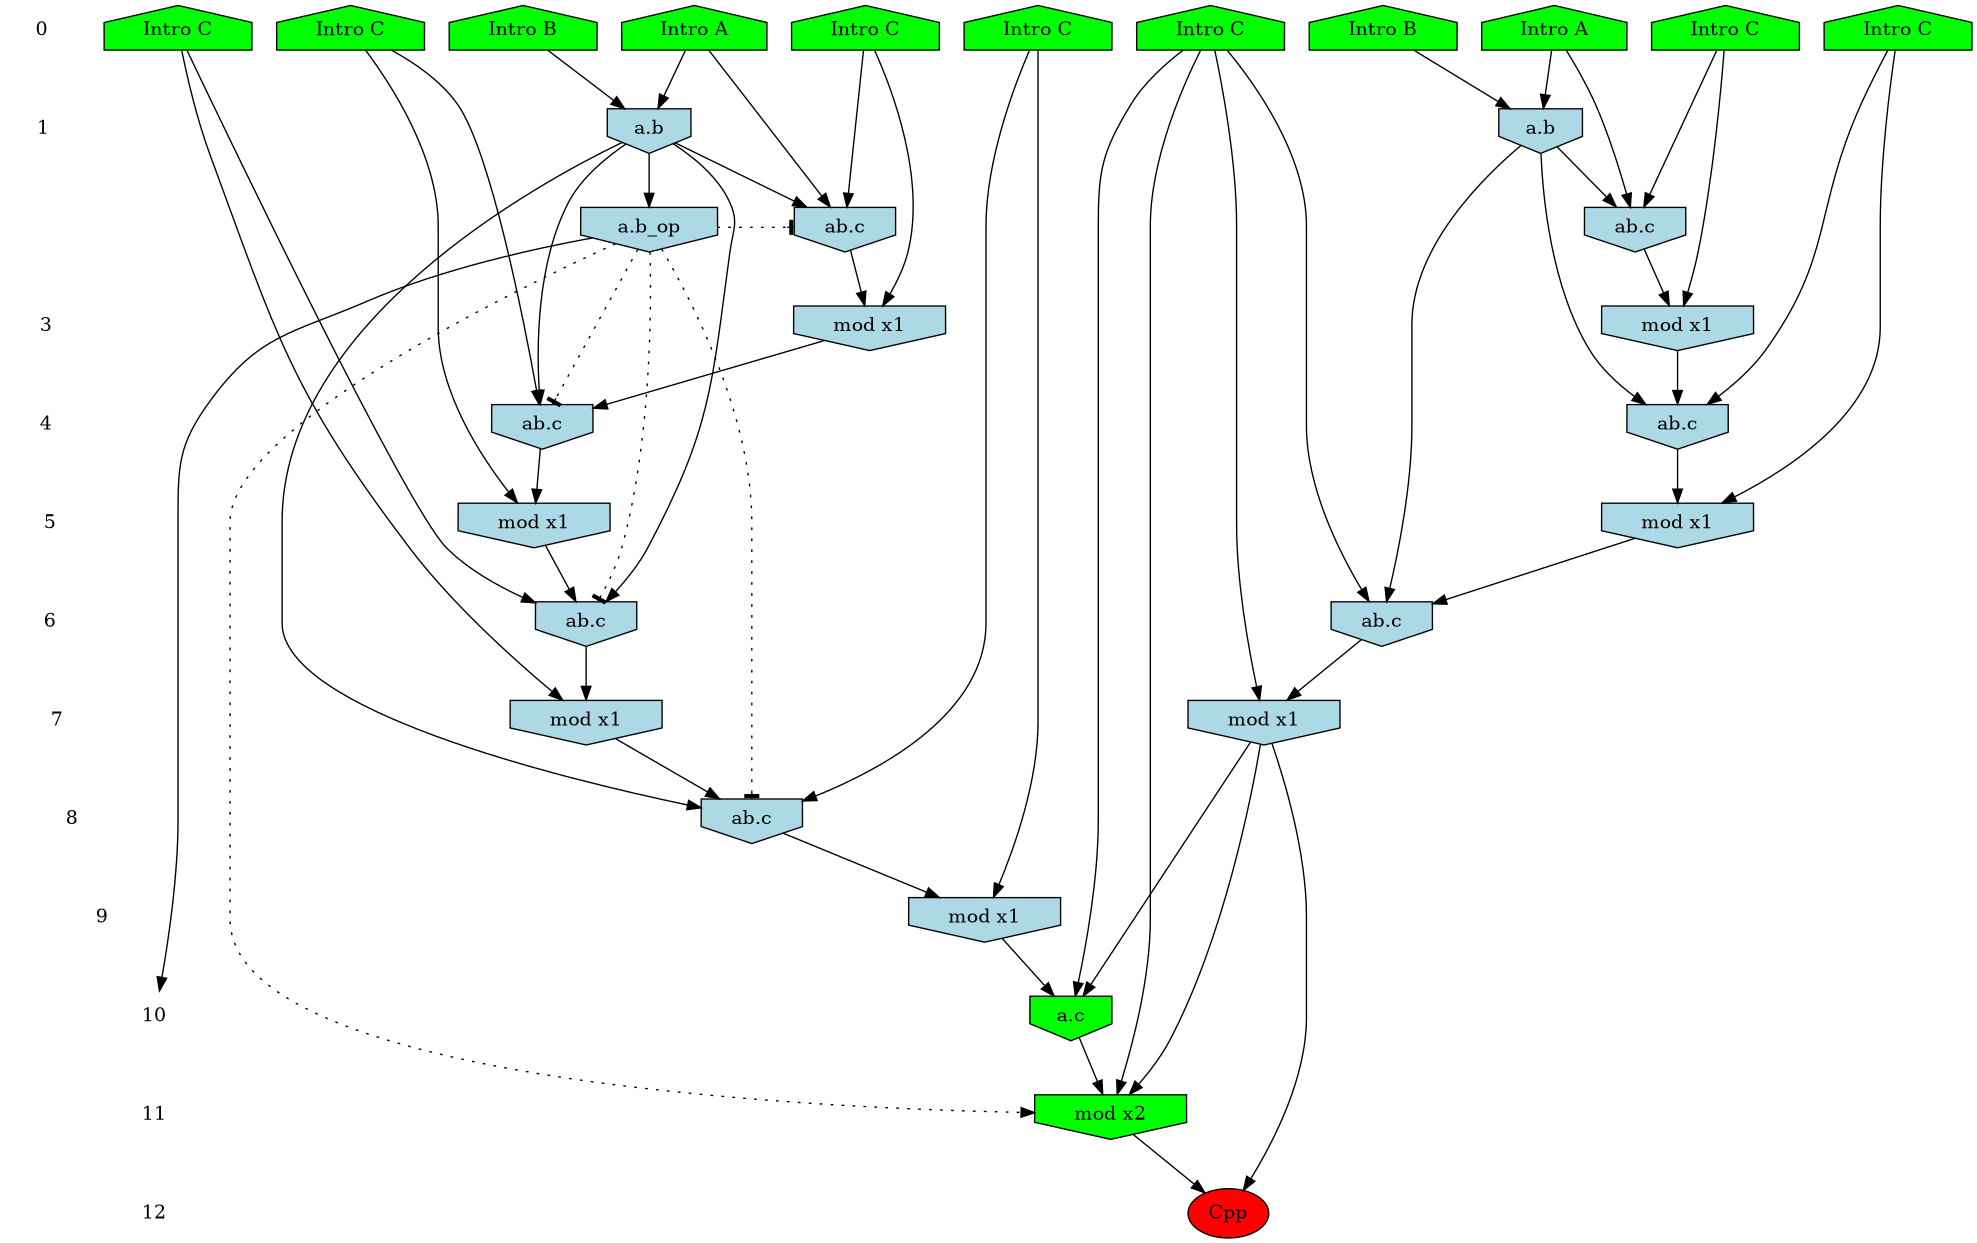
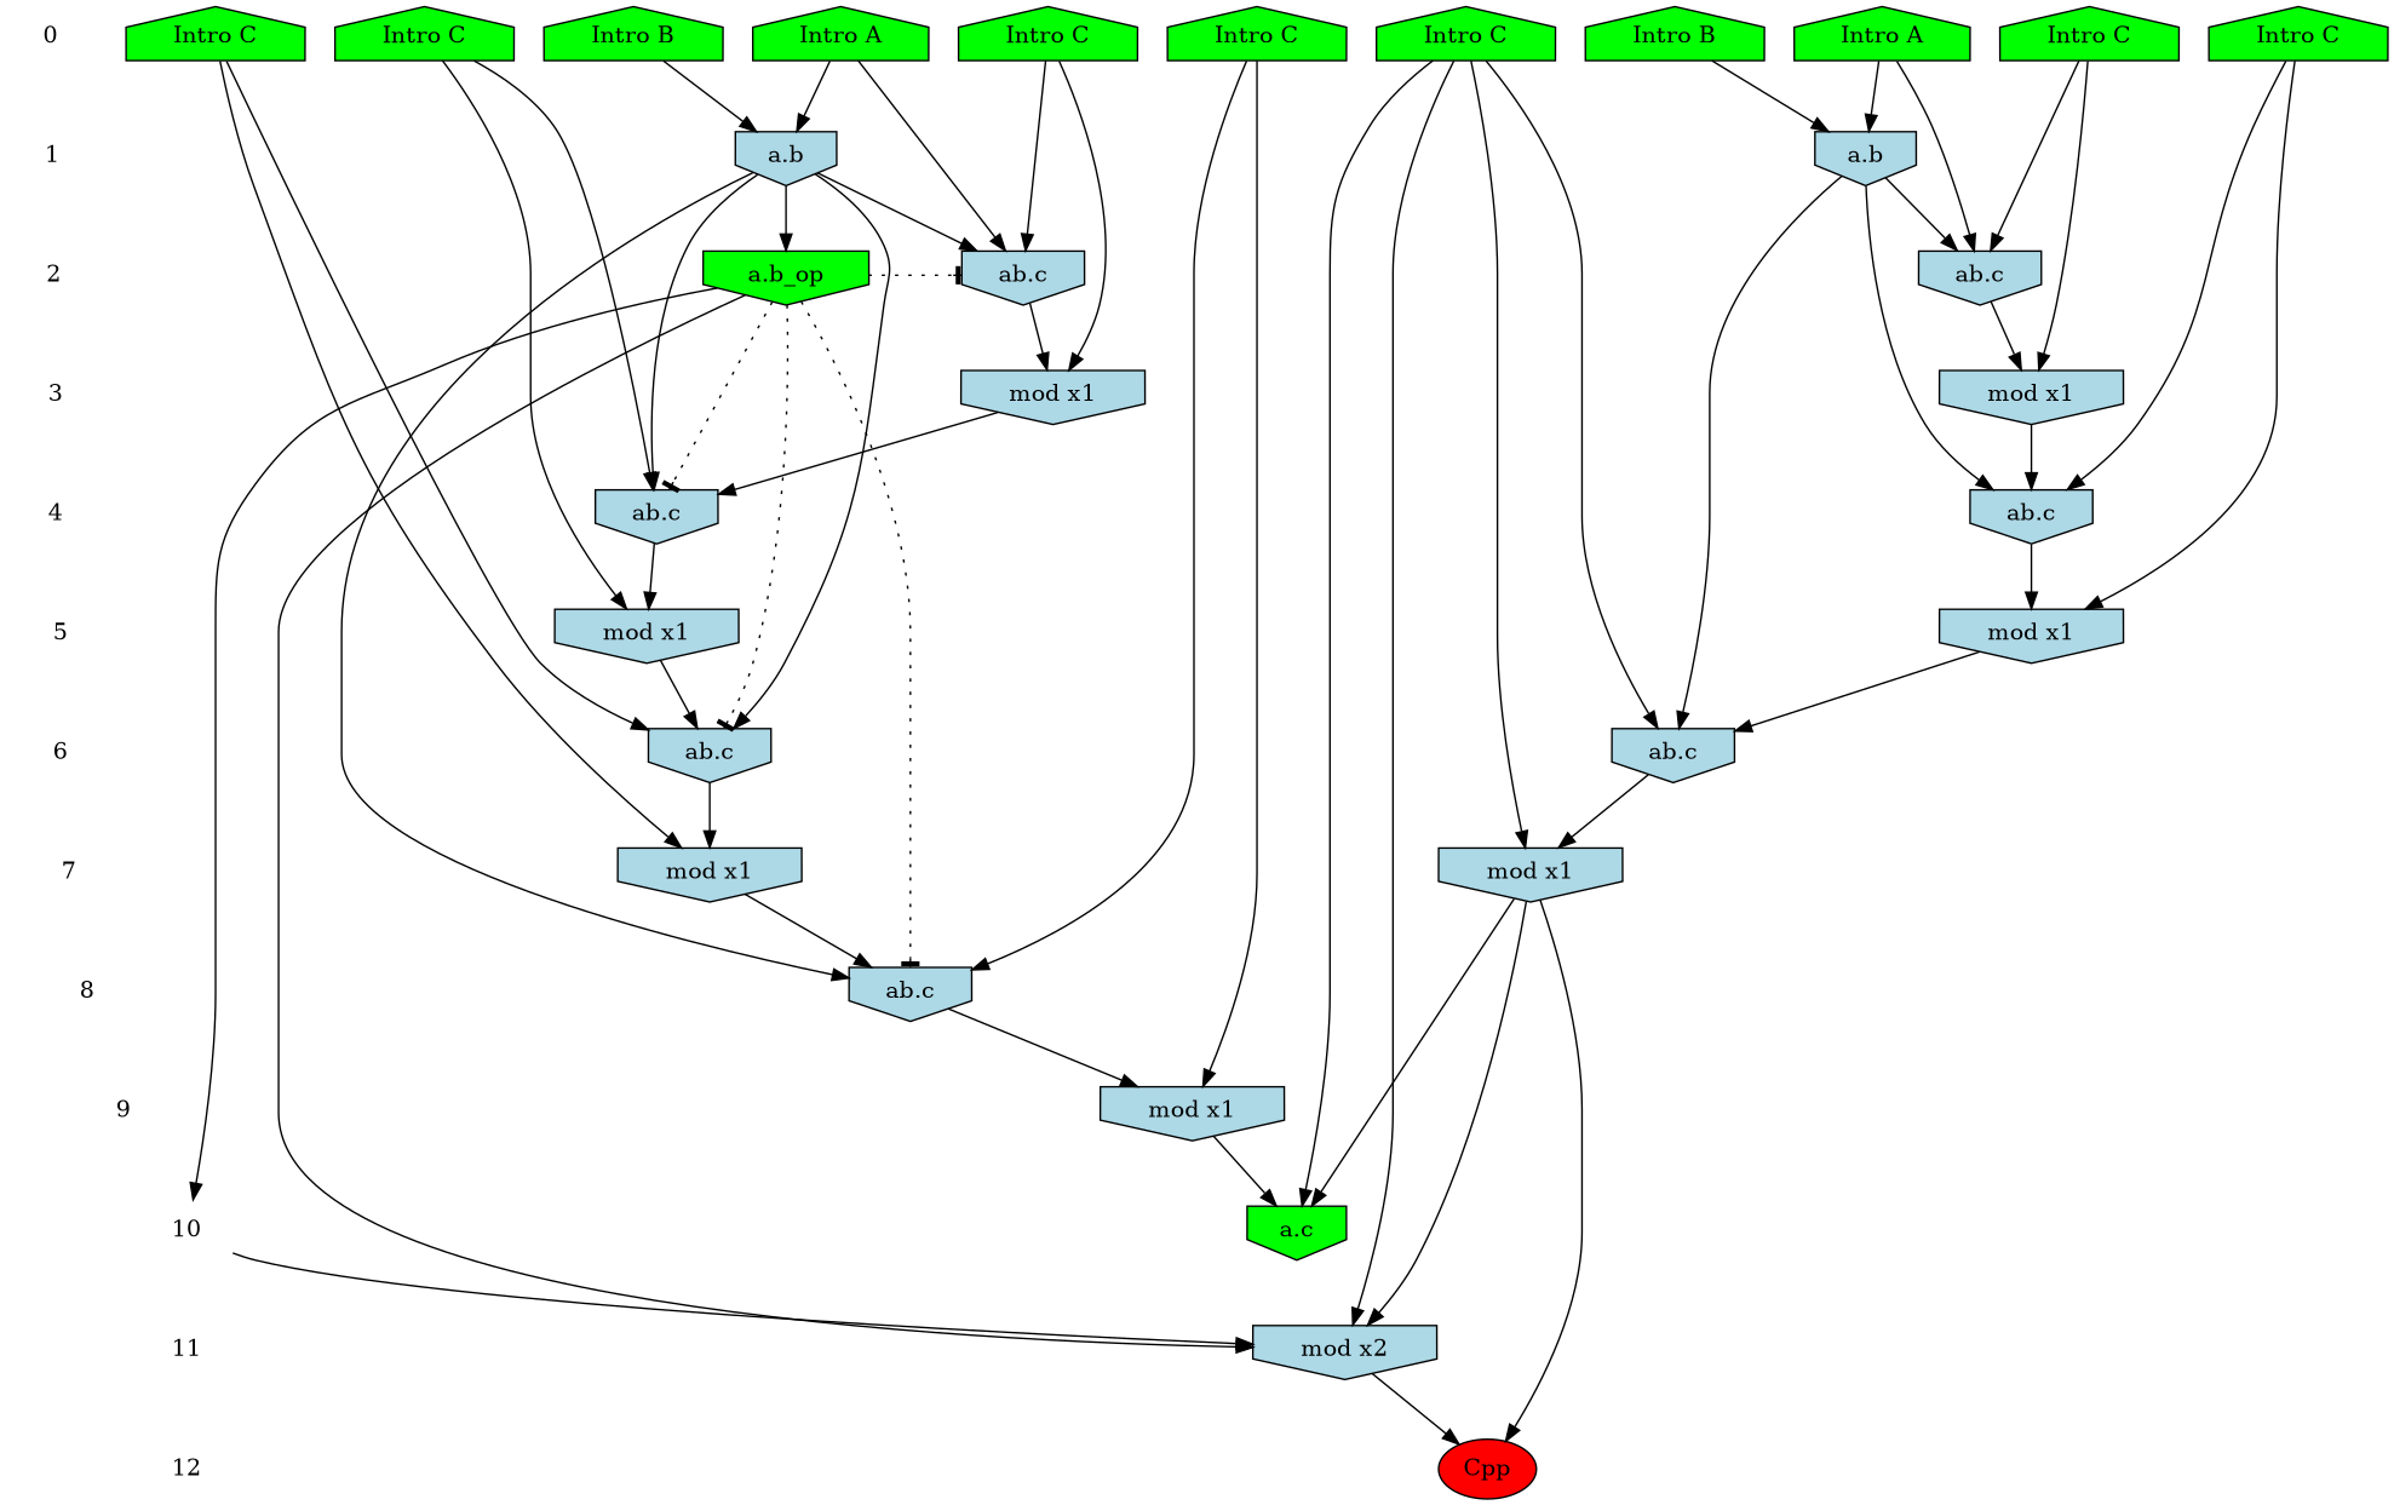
  digraph {
    ranksep=.5
    node [shape=invhouse fillcolor=lightblue style=filled]
    0 [shape=plaintext fillcolor="" style=""]
    n2 [fillcolor=green label="Intro B" shape=house]
    n3 [fillcolor=green label="Intro A" shape=house]
    n4 [fillcolor=green label="Intro A" shape=house]
    n5 [fillcolor=green label="Intro B" shape=house]
    n6 [fillcolor=green label="Intro C" shape=house]
    n7 [fillcolor=green label="Intro C" shape=house]
    n8 [fillcolor=green label="Intro C" shape=house]
    n9 [fillcolor=green label="Intro C" shape=house]
    n10 [fillcolor=green label="Intro C" shape=house]
    n11 [fillcolor=green label="Intro C" shape=house]
    n12 [fillcolor=green label="Intro C" shape=house]
    1 [shape=plaintext fillcolor="" style=""]
    n14 [label="a.b"]
    n15 [label="a.b"]
+   2 [shape=plaintext fillcolor="" style=""]
    n17 [label="ab.c"]
    n18 [label="ab.c"]
-   n19 [label="a.b_op"]
+   n19 [fillcolor=green label="a.b_op"]
    3 [shape=plaintext fillcolor="" style=""]
    n21 [label="mod x1"]
    n22 [label="mod x1"]
    4 [shape=plaintext fillcolor="" style=""]
    n24 [label="ab.c"]
    n25 [label="ab.c"]
    5 [shape=plaintext fillcolor="" style=""]
    n27 [label="mod x1"]
    n28 [label="mod x1"]
    6 [shape=plaintext fillcolor="" style=""]
    n30 [label="ab.c"]
    n31 [label="ab.c"]
    7 [shape=plaintext fillcolor="" style=""]
    n33 [label="mod x1"]
    n34 [label="mod x1"]
    8 [shape=plaintext fillcolor="" style=""]
    n36 [label="ab.c"]
    9 [shape=plaintext fillcolor="" style=""]
    n38 [label="mod x1"]
    10 [shape=plaintext fillcolor="" style=""]
    n40 [fillcolor=green label="a.c"]
    11 [shape=plaintext fillcolor="" style=""]
-   n42 [fillcolor=green label="mod x2"]
+   n42 [label="mod x2"]
    12 [shape=plaintext fillcolor="" style=""]
    n44 [fillcolor=red label=Cpp shape=""]
    subgraph sub_1 {
      rank=same
      0
      n2
      n3
      n4
      n5
      n6
      n7
      n8
      n9
      n10
      n11
      n12
    }
    subgraph sub_2 {
      rank=same
      1
      n14
      n15
    }
    subgraph sub_3 {
      rank=same
+     2
      n17
      n18
      n19
    }
    subgraph sub_4 {
      rank=same
      3
      n21
      n22
    }
    subgraph sub_5 {
      rank=same
      4
      n24
      n25
    }
    subgraph sub_6 {
      rank=same
      5
      n27
      n28
    }
    subgraph sub_7 {
      rank=same
      6
      n30
      n31
    }
    subgraph sub_8 {
      rank=same
      7
      n33
      n34
    }
    subgraph sub_9 {
      rank=same
      8
      n36
    }
    subgraph sub_10 {
      rank=same
      9
      n38
    }
    subgraph sub_11 {
      rank=same
      10
      n40
    }
    subgraph sub_12 {
      rank=same
      11
      n42
    }
    subgraph sub_13 {
      rank=same
      12
      n44
    }
    0 -> 1 [style=invis]
    n2 -> n14
    n3 -> n14
    n3 -> n17
    n4 -> n15
    n4 -> n18
    n5 -> n15
    n6 -> n18
    n6 -> n22
    n7 -> n25
    n7 -> n28
    n8 -> n36
    n8 -> n38
    n9 -> n24
    n9 -> n27
    n10 -> n17
    n10 -> n21
    n11 -> n30
    n11 -> n33
    n12 -> n31
    n12 -> n34
    n12 -> n40
    n12 -> n42
+   1 -> 2 [style=invis]
    n14 -> n17
    n14 -> n19
    n14 -> n24
    n14 -> n30
    n14 -> n36
    n15 -> n18
    n15 -> n25
    n15 -> n31
+   2 -> 3 [style=invis]
    n17 -> n21
    n18 -> n22
    n19 -> n17 [arrowhead=tee style=dotted]
    n19 -> n24 [arrowhead=tee style=dotted]
    n19 -> n30 [arrowhead=tee style=dotted]
    n19 -> n36 [arrowhead=tee style=dotted]
    n19 -> 10
-   n19 -> n42 [style=dotted]
+   n19 -> n42
    3 -> 4 [style=invis]
    n21 -> n24
    n22 -> n25
    4 -> 5 [style=invis]
    n24 -> n27
    n25 -> n28
    5 -> 6 [style=invis]
    n27 -> n30
    n28 -> n31
    6 -> 7 [style=invis]
    n30 -> n33
    n31 -> n34
    7 -> 8 [style=invis]
    n33 -> n36
    n34 -> n40
    n34 -> n42
    n34 -> n44
    8 -> 9 [style=invis]
    n36 -> n38
    9 -> 10 [style=invis]
    n38 -> n40
    10 -> 11 [style=invis]
-   n40 -> n42
+   10 -> n42
    11 -> 12 [style=invis]
    n42 -> n44
  }
